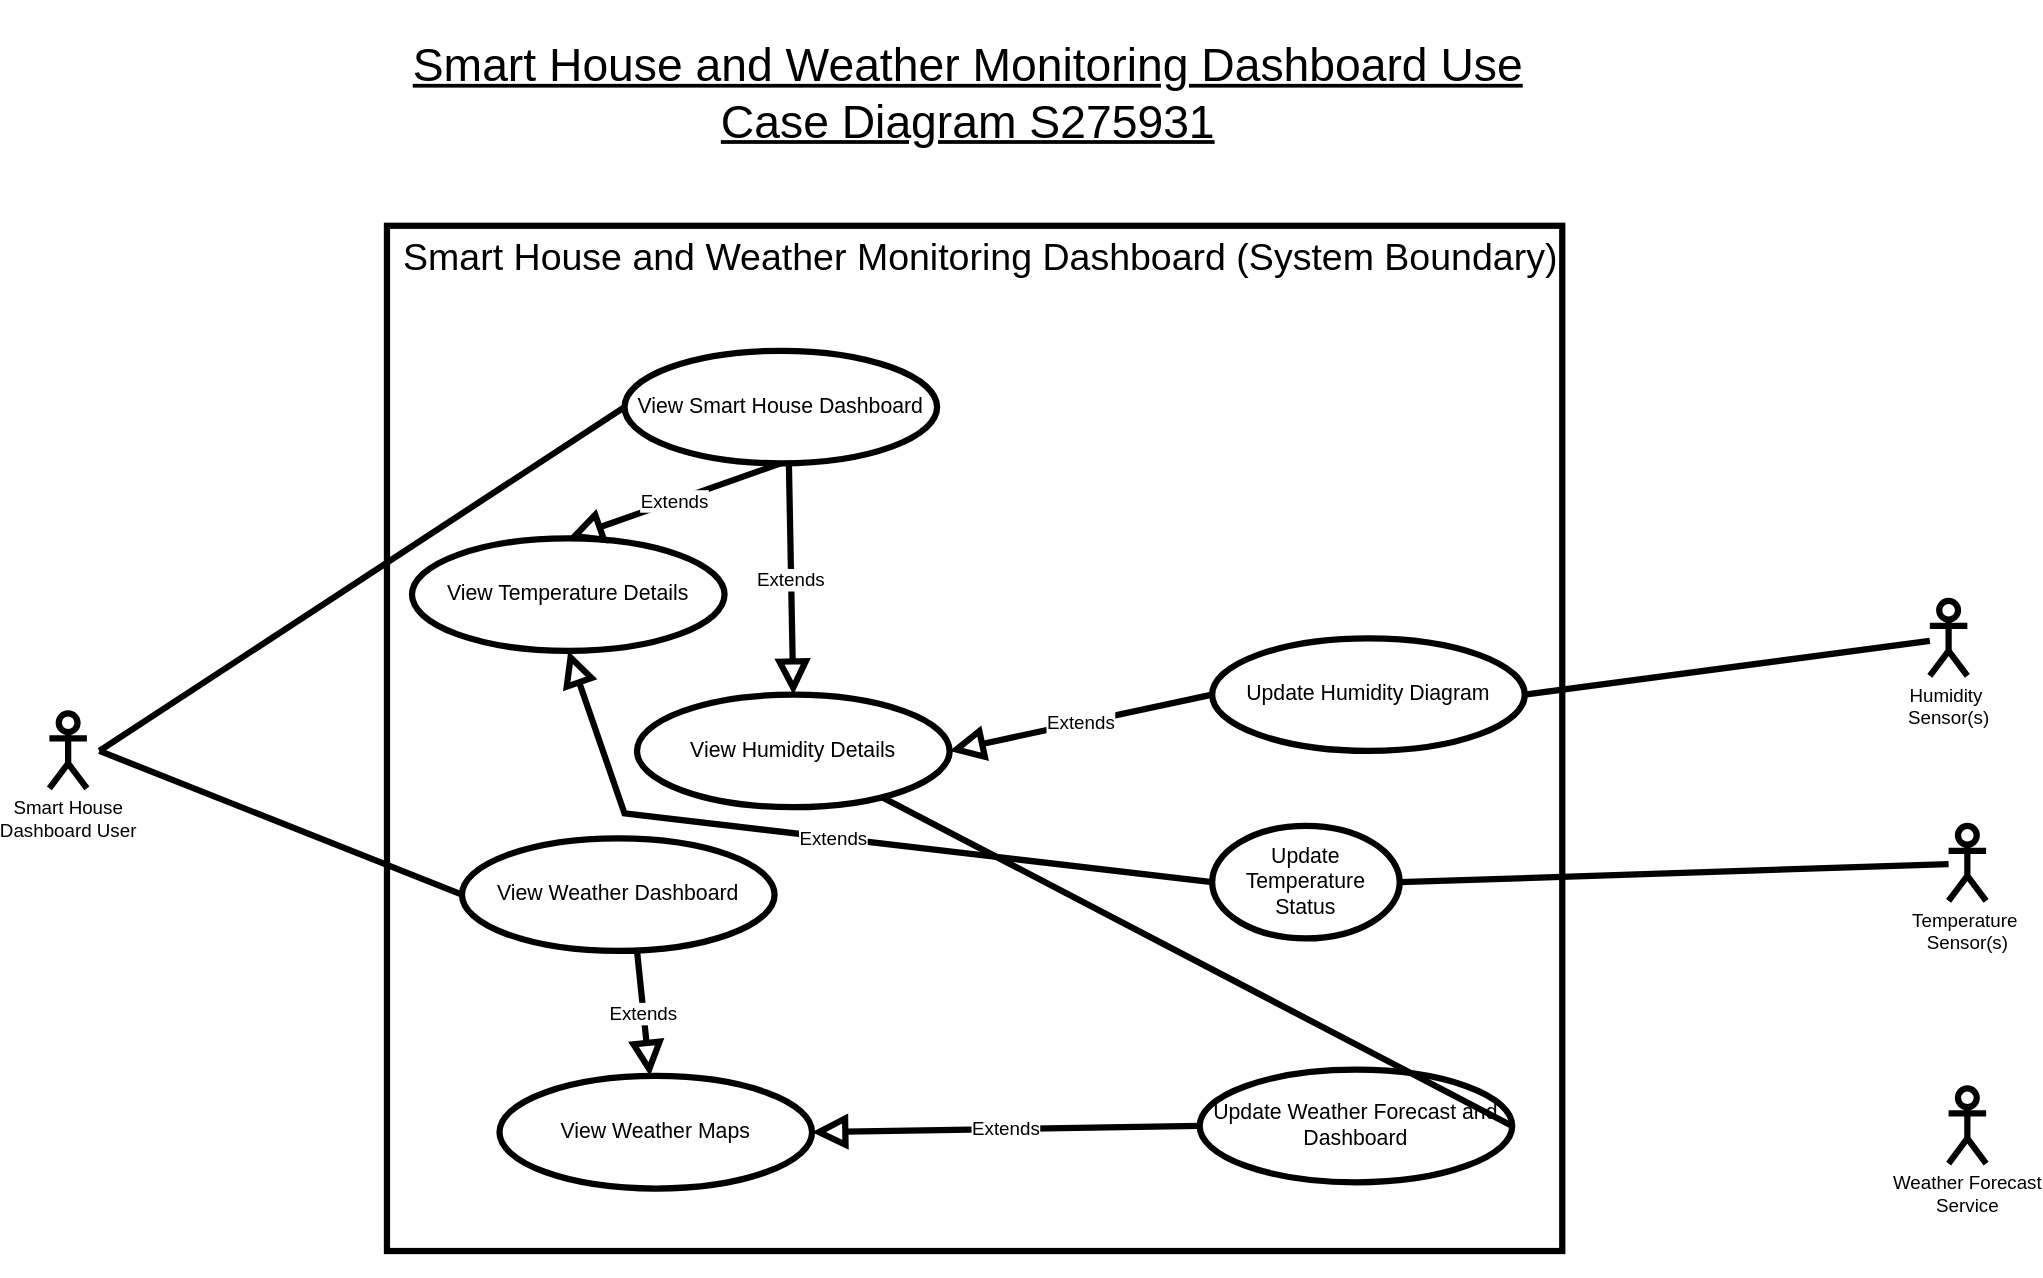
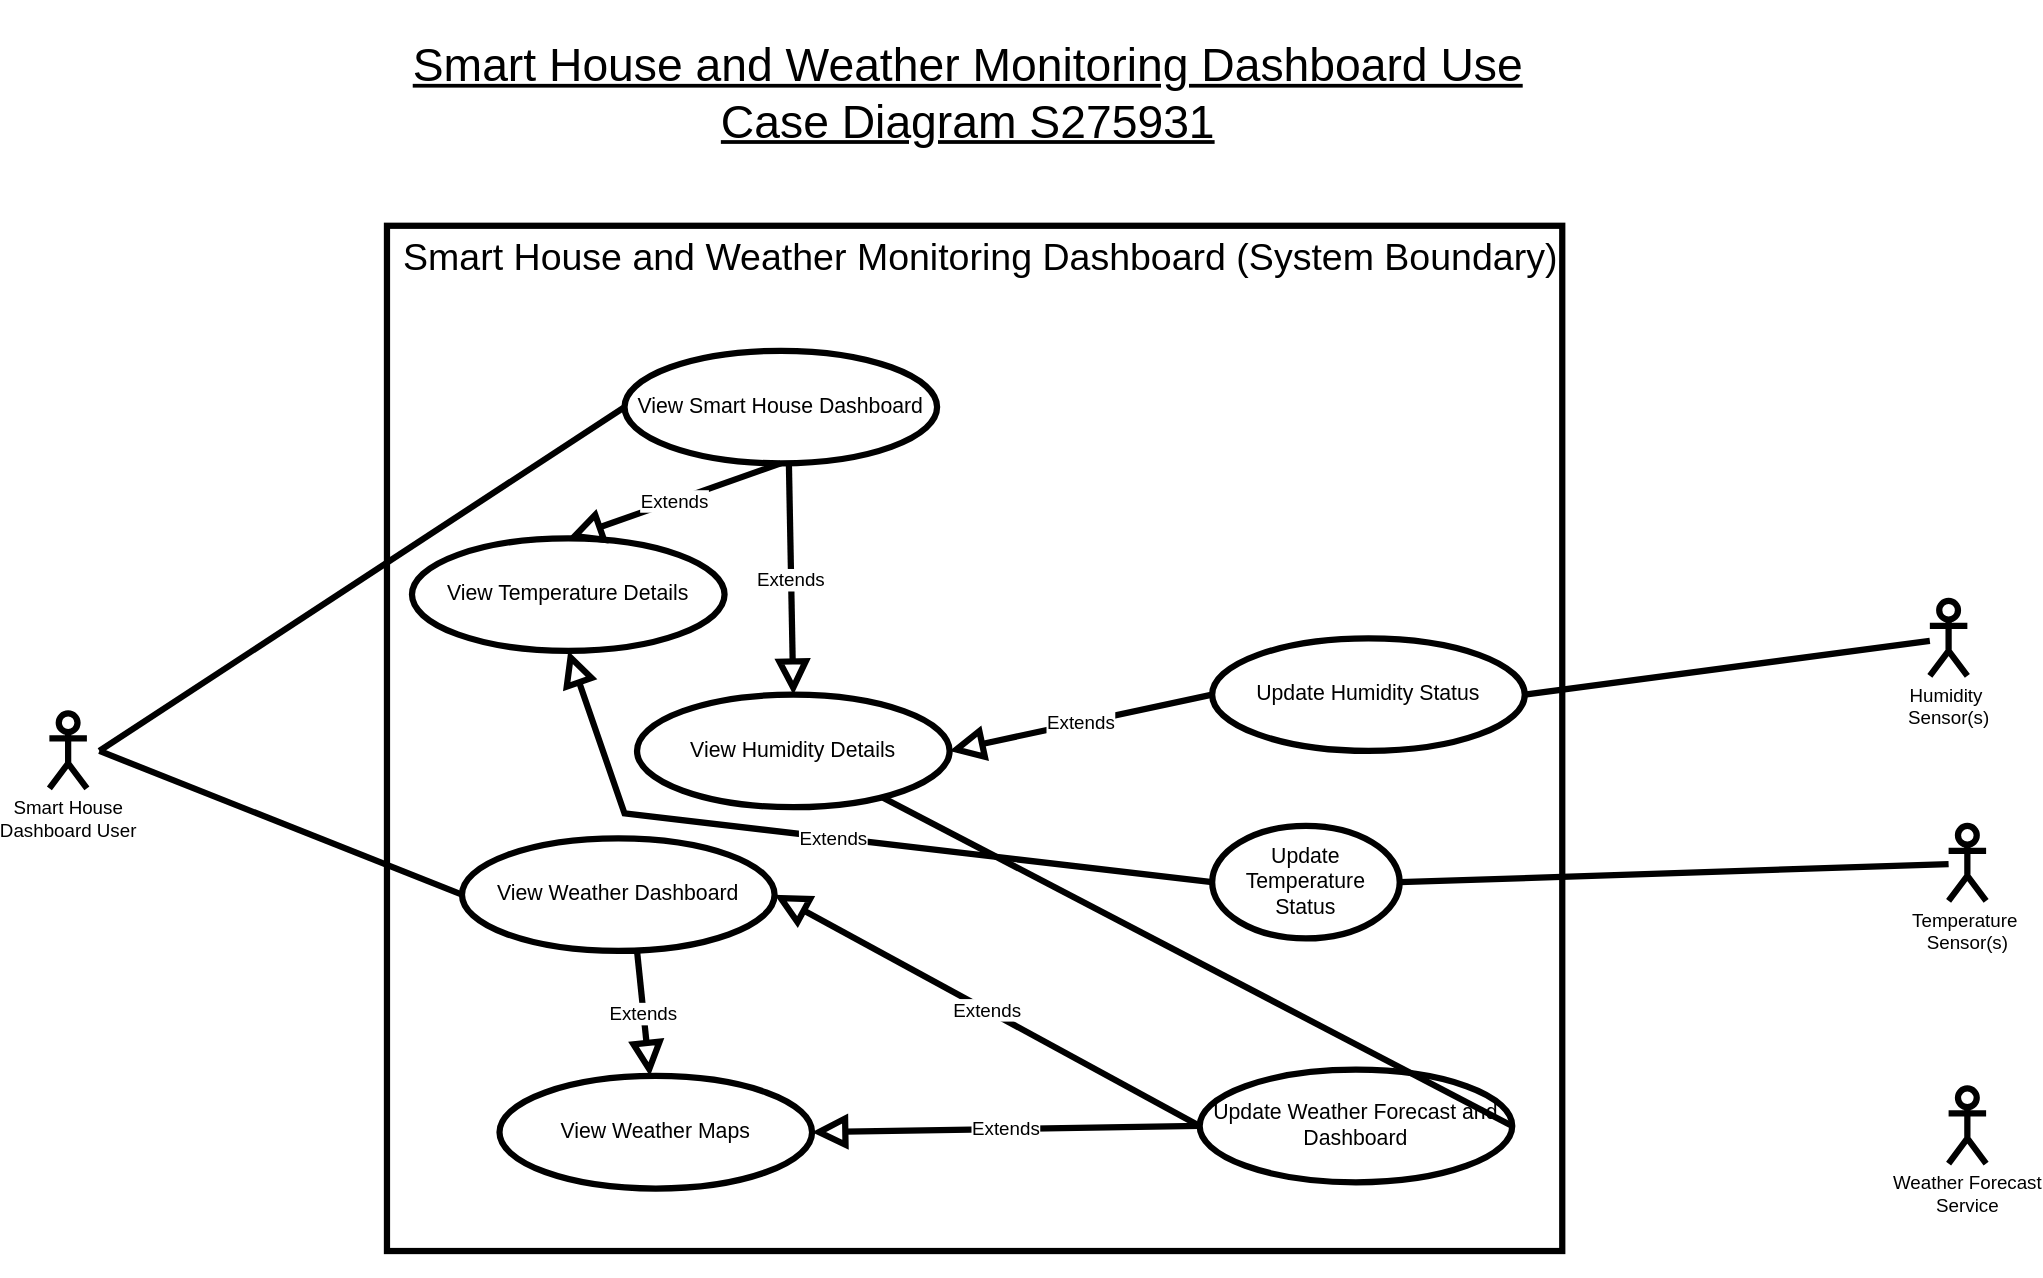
  <mxCell id="0" />
  <mxCell id="1" parent="0" />
  <mxCell id="2" value="" style="html=1;whiteSpace=wrap;strokeWidth=5;" parent="1" vertex="1"><mxGeometry x="290" y="180" width="940" height="820" as="geometry" /></mxCell>
  <mxCell id="3" value="&lt;font style=&quot;font-size: 30px;&quot;&gt;Smart House and Weather Monitoring Dashboard (System Boundary)&lt;/font&gt;" style="text;html=1;align=center;verticalAlign=middle;whiteSpace=wrap;rounded=0;" parent="1" vertex="1"><mxGeometry x="300" y="190" width="930" height="30" as="geometry" /></mxCell>
  <mxCell id="4" value="&lt;font style=&quot;font-size: 15px;&quot;&gt;Smart House&lt;/font&gt;&lt;div style=&quot;font-size: 15px;&quot;&gt;&lt;font style=&quot;font-size: 15px;&quot;&gt;Dashboard User&lt;/font&gt;&lt;/div&gt;" style="shape=umlActor;verticalLabelPosition=bottom;verticalAlign=top;html=1;outlineConnect=0;strokeWidth=5;" parent="1" vertex="1"><mxGeometry x="20" y="570" width="30" height="60" as="geometry" /></mxCell>
  <mxCell id="5" value="&lt;font style=&quot;font-size: 17px;&quot;&gt;View Smart House Dashboard&lt;/font&gt;" style="ellipse;whiteSpace=wrap;html=1;strokeWidth=5;" parent="1" vertex="1"><mxGeometry x="480" y="280" width="250" height="90" as="geometry" /></mxCell>
  <mxCell id="6" value="&lt;font style=&quot;font-size: 17px;&quot;&gt;View Weather Dashboard&lt;/font&gt;" style="ellipse;whiteSpace=wrap;html=1;strokeWidth=5;" parent="1" vertex="1"><mxGeometry x="350" y="670" width="250" height="90" as="geometry" /></mxCell>
  <mxCell id="7" value="&lt;font style=&quot;font-size: 17px;&quot;&gt;View Weather Maps&lt;/font&gt;" style="ellipse;whiteSpace=wrap;html=1;strokeWidth=5;" parent="1" vertex="1"><mxGeometry x="380" y="860" width="250" height="90" as="geometry" /></mxCell>
  <mxCell id="8" value="&lt;font style=&quot;font-size: 17px;&quot;&gt;View Temperature Details&lt;/font&gt;" style="ellipse;whiteSpace=wrap;html=1;strokeWidth=5;" parent="1" vertex="1"><mxGeometry x="310" y="430" width="250" height="90" as="geometry" /></mxCell>
  <mxCell id="9" value="&lt;font style=&quot;font-size: 17px;&quot;&gt;View Humidity Details&lt;/font&gt;" style="ellipse;whiteSpace=wrap;html=1;strokeWidth=5;" parent="1" vertex="1"><mxGeometry x="490" y="555" width="250" height="90" as="geometry" /></mxCell>
  <mxCell id="10" value="" style="endArrow=none;html=1;rounded=0;entryX=0;entryY=0.5;entryDx=0;entryDy=0;strokeWidth=5;" parent="1" target="5" edge="1"><mxGeometry width="50" height="50" relative="1" as="geometry"><mxPoint x="60" y="600" as="sourcePoint" /><mxPoint x="460" y="510" as="targetPoint" /></mxGeometry></mxCell>
  <mxCell id="11" value="" style="endArrow=none;html=1;rounded=0;entryX=0;entryY=0.5;entryDx=0;entryDy=0;strokeWidth=5;" parent="1" target="6" edge="1"><mxGeometry width="50" height="50" relative="1" as="geometry"><mxPoint x="60" y="600" as="sourcePoint" /><mxPoint x="490" y="335" as="targetPoint" /></mxGeometry></mxCell>
  <mxCell id="12" value="&lt;font style=&quot;font-size: 15px;&quot;&gt;Extends&lt;/font&gt;" style="endArrow=block;endSize=16;endFill=0;html=1;rounded=0;strokeWidth=5;" parent="1" target="7" edge="1"><mxGeometry width="160" relative="1" as="geometry"><mxPoint x="490" y="760" as="sourcePoint" /><mxPoint x="650" y="760" as="targetPoint" /></mxGeometry></mxCell>
  <mxCell id="13" value="&lt;font style=&quot;font-size: 15px;&quot;&gt;Extends&lt;/font&gt;" style="endArrow=block;endSize=16;endFill=0;html=1;rounded=0;exitX=0.5;exitY=1;exitDx=0;exitDy=0;entryX=0.5;entryY=0;entryDx=0;entryDy=0;strokeWidth=5;" parent="1" source="5" target="8" edge="1"><mxGeometry width="160" relative="1" as="geometry"><mxPoint x="500" y="770" as="sourcePoint" /><mxPoint x="510" y="870" as="targetPoint" /></mxGeometry></mxCell>
  <mxCell id="14" value="&lt;font style=&quot;font-size: 15px;&quot;&gt;Extends&lt;/font&gt;" style="endArrow=block;endSize=16;endFill=0;html=1;rounded=0;exitX=0.526;exitY=1.024;exitDx=0;exitDy=0;entryX=0.5;entryY=0;entryDx=0;entryDy=0;exitPerimeter=0;strokeWidth=5;" parent="1" source="5" target="9" edge="1"><mxGeometry width="160" relative="1" as="geometry"><mxPoint x="615" y="380" as="sourcePoint" /><mxPoint x="445" y="420" as="targetPoint" /></mxGeometry></mxCell>
  <mxCell id="15" value="&lt;font style=&quot;font-size: 15px;&quot;&gt;Temperature&amp;nbsp;&lt;/font&gt;&lt;div style=&quot;font-size: 15px;&quot;&gt;&lt;font style=&quot;font-size: 15px;&quot;&gt;Sensor(s)&lt;/font&gt;&lt;/div&gt;" style="shape=umlActor;verticalLabelPosition=bottom;verticalAlign=top;html=1;strokeWidth=5;" parent="1" vertex="1"><mxGeometry x="1539" y="660" width="30" height="60" as="geometry" /></mxCell>
  <mxCell id="16" value="&lt;font style=&quot;font-size: 15px;&quot;&gt;Humidity&amp;nbsp;&lt;/font&gt;&lt;div style=&quot;font-size: 15px;&quot;&gt;&lt;font style=&quot;font-size: 15px;&quot;&gt;Sensor(s)&lt;/font&gt;&lt;/div&gt;" style="shape=umlActor;verticalLabelPosition=bottom;verticalAlign=top;html=1;strokeWidth=5;" parent="1" vertex="1"><mxGeometry x="1524" y="480" width="30" height="60" as="geometry" /></mxCell>
  <mxCell id="17" value="&lt;font style=&quot;font-size: 15px;&quot;&gt;Weather Forecast&lt;/font&gt;&lt;div style=&quot;font-size: 15px;&quot;&gt;&lt;font style=&quot;font-size: 15px;&quot;&gt;Service&lt;/font&gt;&lt;/div&gt;" style="shape=umlActor;verticalLabelPosition=bottom;verticalAlign=top;html=1;strokeWidth=5;" parent="1" vertex="1"><mxGeometry x="1539" y="870" width="30" height="60" as="geometry" /></mxCell>
  <mxCell id="18" value="&lt;font style=&quot;font-size: 17px;&quot;&gt;Update Temperature Status&lt;/font&gt;" style="ellipse;whiteSpace=wrap;html=1;strokeWidth=5;" parent="1" vertex="1"><mxGeometry x="950" y="660" width="150" height="90" as="geometry" /></mxCell>
- <mxCell id="19" value="&lt;font style=&quot;font-size: 17px;&quot;&gt;Update Humidity Diagram&lt;/font&gt;" style="ellipse;whiteSpace=wrap;html=1;strokeWidth=5;" parent="1" vertex="1"><mxGeometry x="950" y="510" width="250" height="90" as="geometry" /></mxCell>
+ <mxCell id="19" value="&lt;font style=&quot;font-size: 17px;&quot;&gt;Update Humidity Status&lt;/font&gt;" style="ellipse;whiteSpace=wrap;html=1;strokeWidth=5;" parent="1" vertex="1"><mxGeometry x="950" y="510" width="250" height="90" as="geometry" /></mxCell>
  <mxCell id="20" value="&lt;font style=&quot;font-size: 17px;&quot;&gt;Update Weather Forecast and Dashboard&lt;/font&gt;" style="ellipse;whiteSpace=wrap;html=1;strokeWidth=5;" parent="1" vertex="1"><mxGeometry x="940" y="855" width="250" height="90" as="geometry" /></mxCell>
  <mxCell id="21" value="" style="endArrow=none;html=1;rounded=0;strokeWidth=5;exitX=1;exitY=0.5;exitDx=0;exitDy=0;" parent="1" source="19" target="16" edge="1"><mxGeometry width="50" height="50" relative="1" as="geometry"><mxPoint x="1210" y="425" as="sourcePoint" /><mxPoint x="1549" y="324" as="targetPoint" /></mxGeometry></mxCell>
  <mxCell id="22" value="" style="endArrow=none;html=1;rounded=0;strokeWidth=5;exitX=1;exitY=0.5;exitDx=0;exitDy=0;" parent="1" source="18" target="15" edge="1"><mxGeometry width="50" height="50" relative="1" as="geometry"><mxPoint x="1280" y="650" as="sourcePoint" /><mxPoint x="1549" y="512" as="targetPoint" /></mxGeometry></mxCell>
  <mxCell id="23" value="" style="endArrow=none;html=1;rounded=0;strokeWidth=5;exitX=1;exitY=0.5;exitDx=0;exitDy=0;" parent="1" source="20" target="9" edge="1"><mxGeometry width="50" height="50" relative="1" as="geometry"><mxPoint x="1210" y="715" as="sourcePoint" /><mxPoint x="1549" y="701" as="targetPoint" /></mxGeometry></mxCell>
  <mxCell id="24" value="&lt;font style=&quot;font-size: 15px;&quot;&gt;Extends&lt;/font&gt;" style="endArrow=block;endSize=16;endFill=0;html=1;rounded=0;entryX=1;entryY=0.5;entryDx=0;entryDy=0;exitX=0;exitY=0.5;exitDx=0;exitDy=0;strokeWidth=5;" parent="1" source="19" target="9" edge="1"><mxGeometry width="160" relative="1" as="geometry"><mxPoint x="998" y="377" as="sourcePoint" /><mxPoint x="853" y="432" as="targetPoint" /></mxGeometry></mxCell>
  <mxCell id="25" value="&lt;font style=&quot;font-size: 15px;&quot;&gt;Extends&lt;/font&gt;" style="endArrow=block;endSize=16;endFill=0;html=1;rounded=0;entryX=0.5;entryY=1;entryDx=0;entryDy=0;exitX=0;exitY=0.5;exitDx=0;exitDy=0;strokeWidth=5;" parent="1" source="18" target="8" edge="1"><mxGeometry width="160" relative="1" as="geometry"><mxPoint x="960" y="565" as="sourcePoint" /><mxPoint x="750" y="610" as="targetPoint" /><Array as="points"><mxPoint x="480" y="650" /></Array></mxGeometry></mxCell>
+ <mxCell id="26" value="&lt;font style=&quot;font-size: 15px;&quot;&gt;Extends&lt;/font&gt;" style="endArrow=block;endSize=16;endFill=0;html=1;rounded=0;entryX=1;entryY=0.5;entryDx=0;entryDy=0;exitX=0;exitY=0.5;exitDx=0;exitDy=0;strokeWidth=5;" parent="1" source="20" target="6" edge="1"><mxGeometry width="160" relative="1" as="geometry"><mxPoint x="960" y="565" as="sourcePoint" /><mxPoint x="750" y="610" as="targetPoint" /></mxGeometry></mxCell>
  <mxCell id="27" value="&lt;font style=&quot;font-size: 15px;&quot;&gt;Extends&lt;/font&gt;" style="endArrow=block;endSize=16;endFill=0;html=1;rounded=0;entryX=1;entryY=0.5;entryDx=0;entryDy=0;exitX=0;exitY=0.5;exitDx=0;exitDy=0;strokeWidth=5;" parent="1" source="20" target="7" edge="1"><mxGeometry width="160" relative="1" as="geometry"><mxPoint x="950" y="910" as="sourcePoint" /><mxPoint x="610" y="725" as="targetPoint" /></mxGeometry></mxCell>
  <mxCell id="28" value="&lt;font style=&quot;font-size: 37px;&quot;&gt;&lt;u&gt;Smart House and Weather Monitoring Dashboard Use Case Diagram S275931&lt;/u&gt;&lt;/font&gt;" style="text;html=1;align=center;verticalAlign=middle;whiteSpace=wrap;rounded=0;" parent="1" vertex="1"><mxGeometry x="290" y="20" width="930" height="110" as="geometry" /></mxCell>
